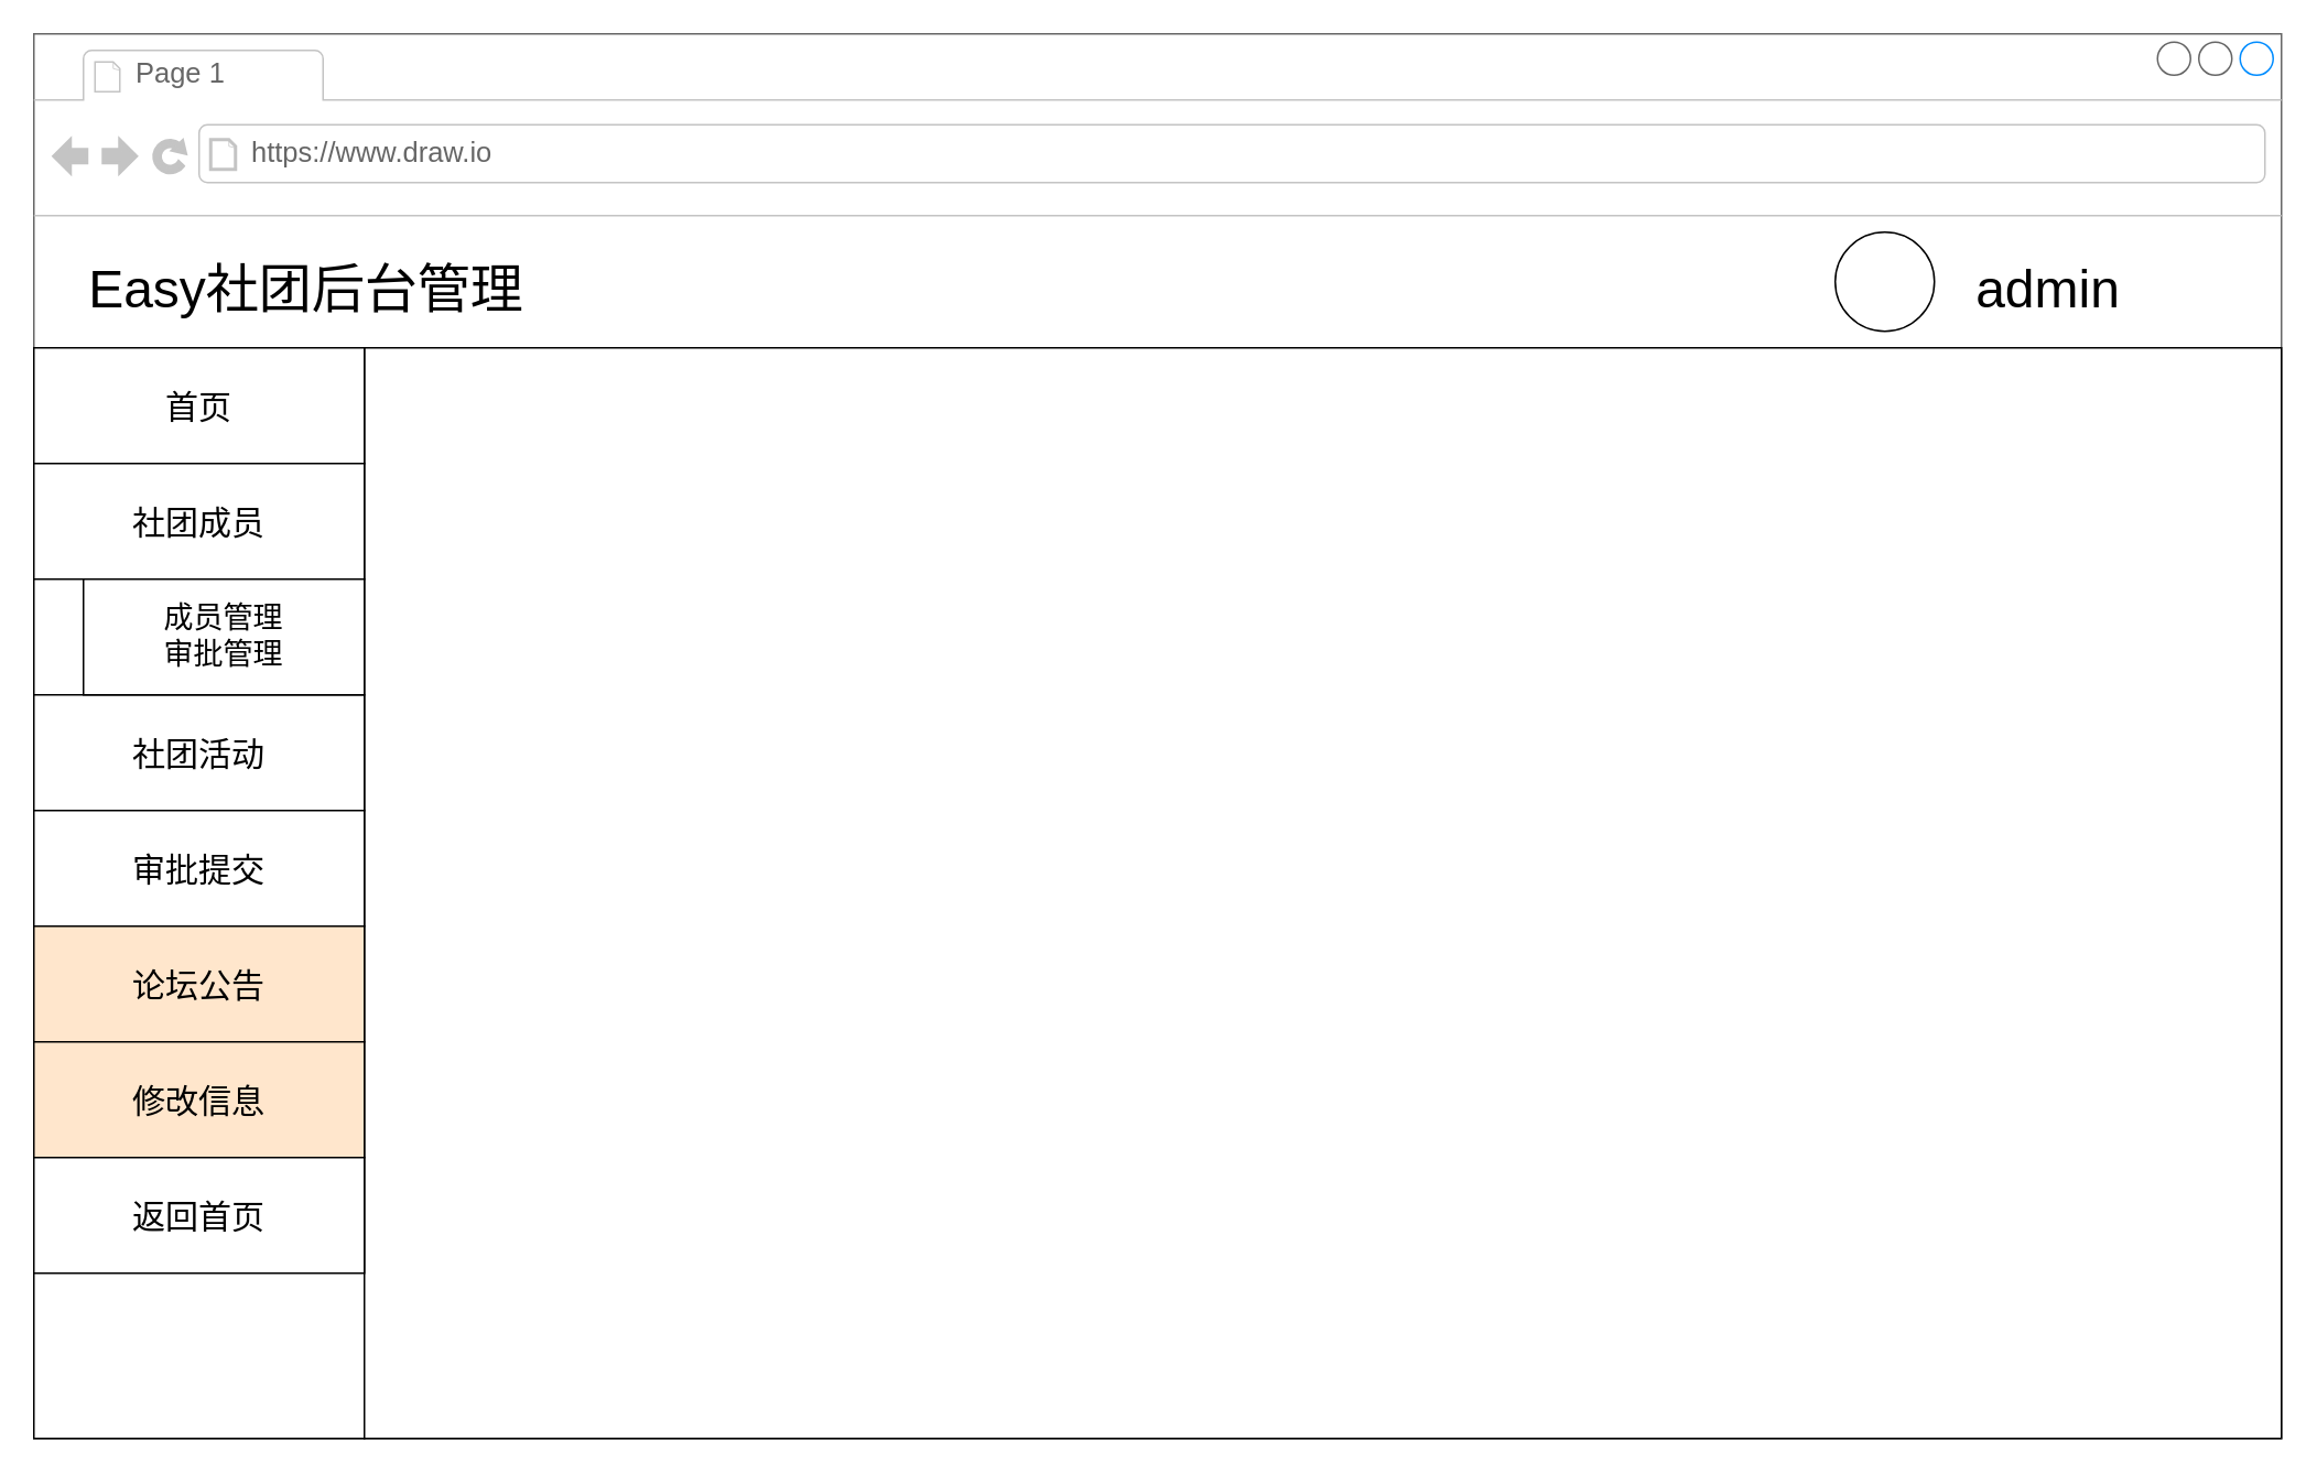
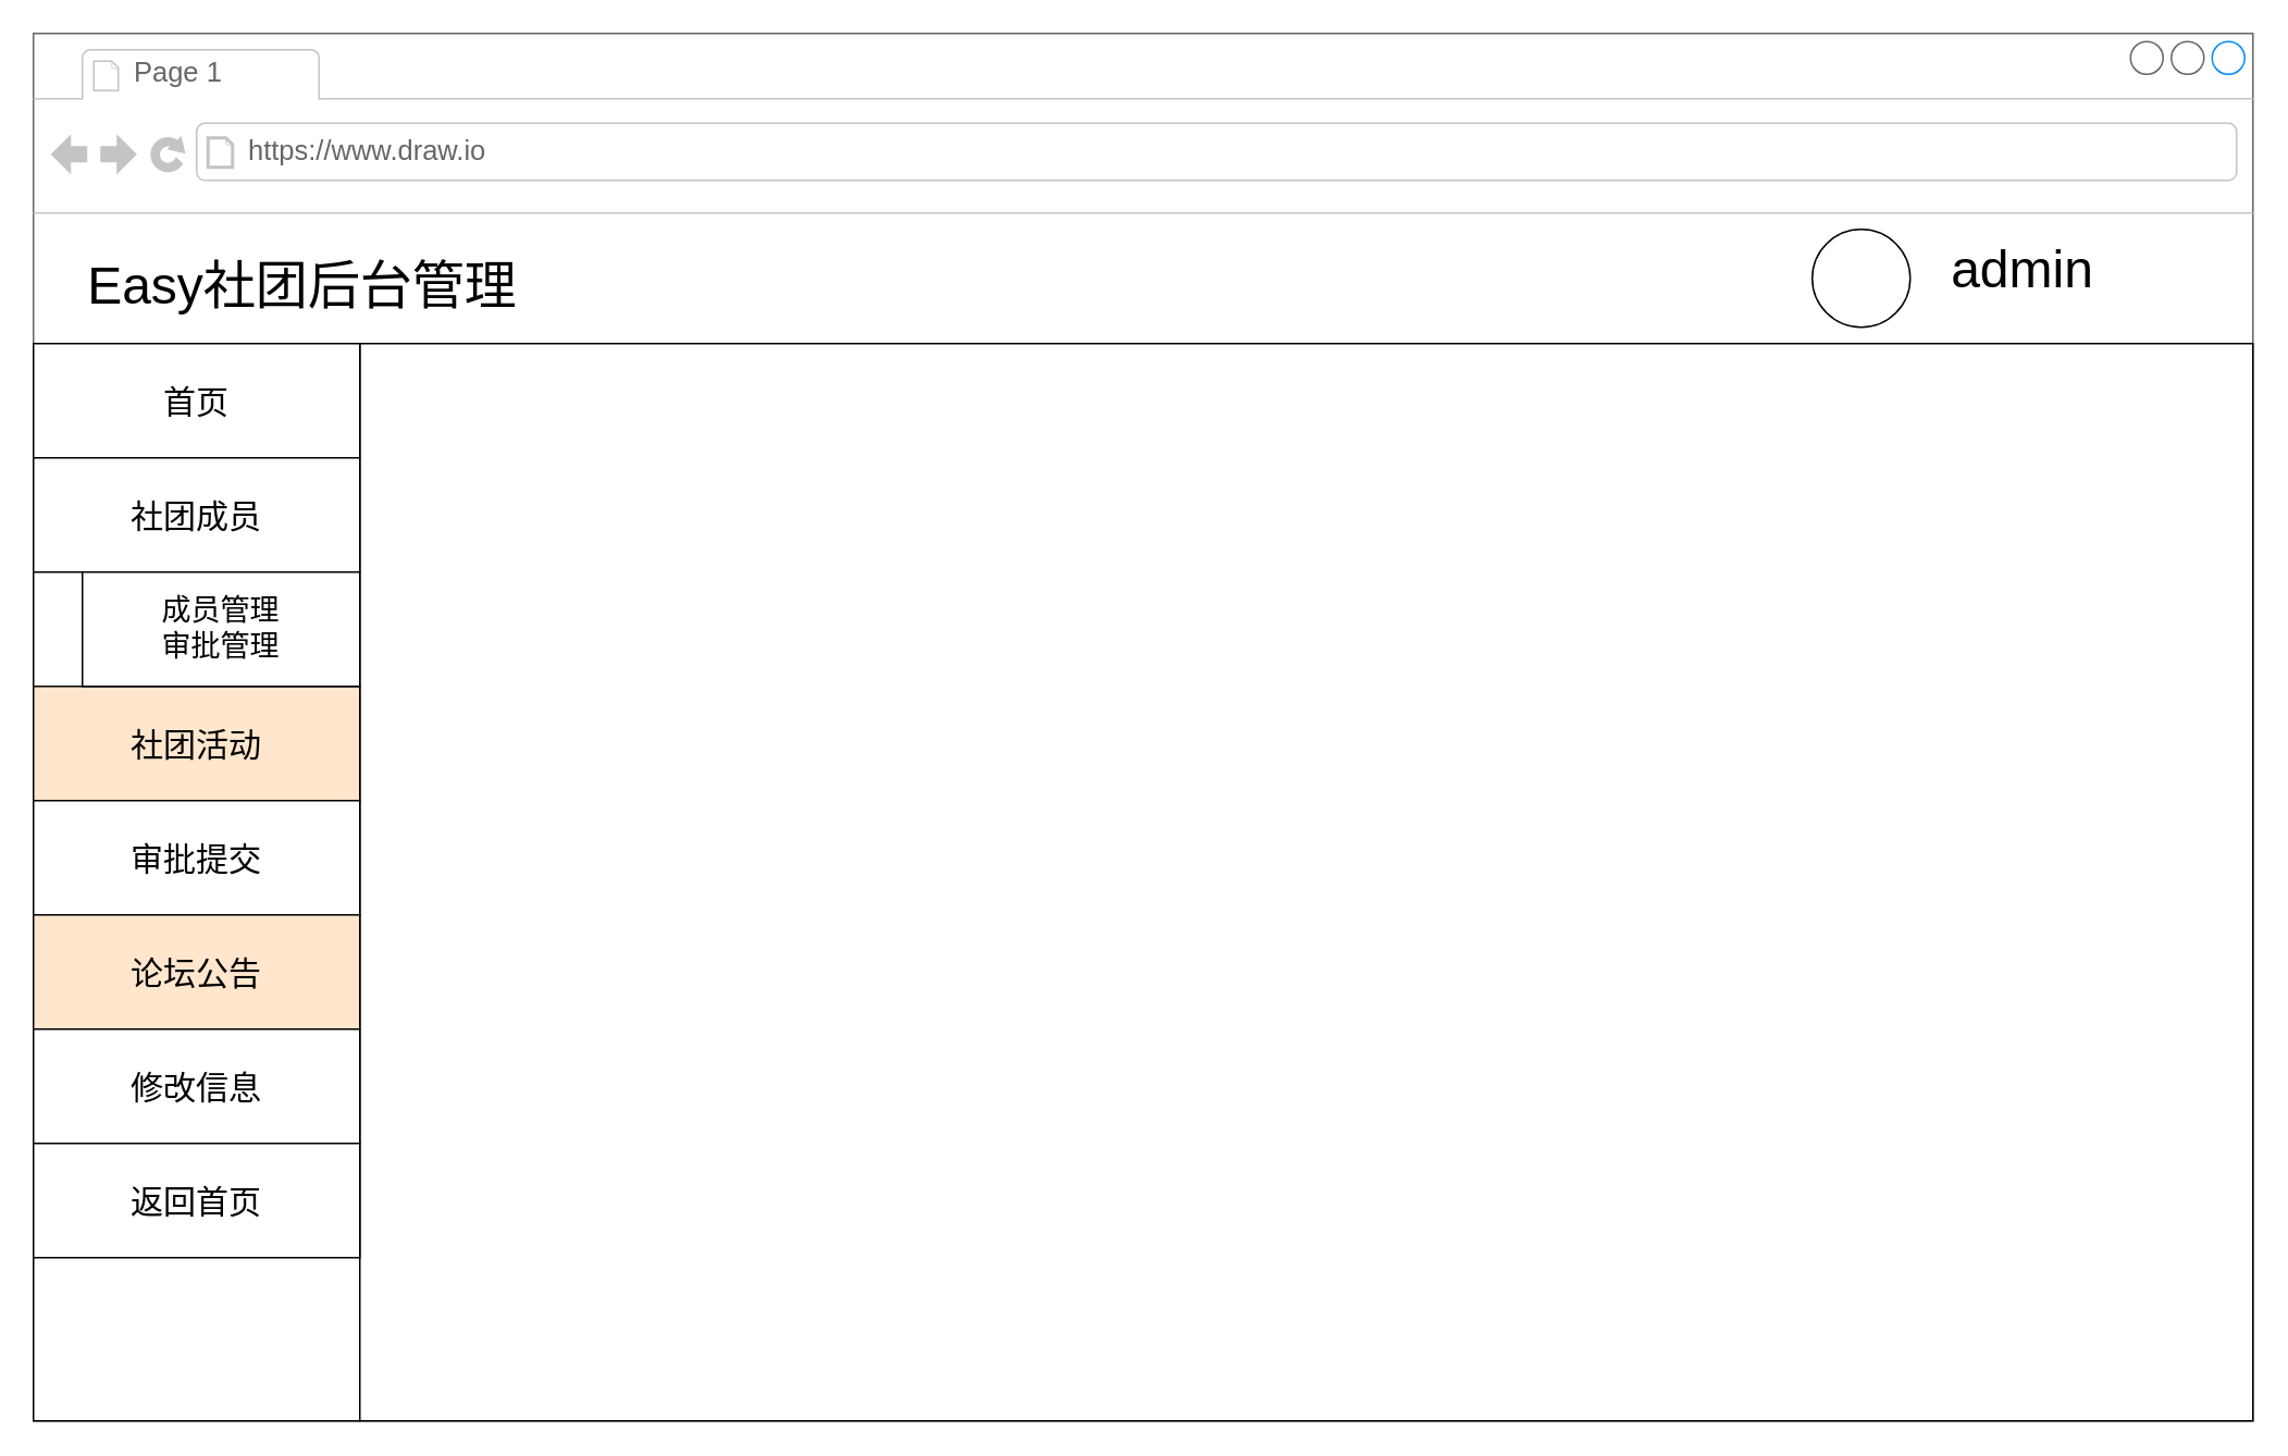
  <mxCell id="0" />
  <mxCell id="1" parent="0" />
  <mxCell id="2" value="" style="strokeWidth=1;shadow=0;dashed=0;align=center;html=1;shape=mxgraph.mockup.containers.browserWindow;rSize=0;strokeColor=#666666;strokeColor2=#008cff;strokeColor3=#c4c4c4;mainText=,;recursiveResize=0;" vertex="1" parent="1"><mxGeometry width="1360" height="850" as="geometry" x="20" y="20" /></mxCell>
  <mxCell id="3" value="Page 1" style="strokeWidth=1;shadow=0;dashed=0;align=center;html=1;shape=mxgraph.mockup.containers.anchor;fontSize=17;fontColor=#666666;align=left;" vertex="1" parent="2"><mxGeometry x="60" y="12" width="110" height="26" as="geometry" /></mxCell>
  <mxCell id="4" value="https://www.draw.io" style="strokeWidth=1;shadow=0;dashed=0;align=center;html=1;shape=mxgraph.mockup.containers.anchor;rSize=0;fontSize=17;fontColor=#666666;align=left;" vertex="1" parent="2"><mxGeometry x="130" y="60" width="250" height="26" as="geometry" /></mxCell>
  <mxCell id="5" value="" style="rounded=0;whiteSpace=wrap;html=1;" vertex="1" parent="2"><mxGeometry y="250" width="200" height="600" as="geometry" /></mxCell>
  <mxCell id="6" value="" style="rounded=0;whiteSpace=wrap;html=1;" vertex="1" parent="2"><mxGeometry x="200" y="190" width="1160" height="660" as="geometry" /></mxCell>
  <mxCell id="7" value="首页" style="rounded=0;whiteSpace=wrap;html=1;fontSize=20;" vertex="1" parent="2"><mxGeometry y="190" width="200" height="70" as="geometry" /></mxCell>
  <mxCell id="8" value="社团成员" style="rounded=0;whiteSpace=wrap;html=1;fontSize=20;" vertex="1" parent="2"><mxGeometry y="260" width="200" height="70" as="geometry" /></mxCell>
- <mxCell id="9" value="社团活动" style="rounded=0;whiteSpace=wrap;html=1;fontSize=20;" vertex="1" parent="2"><mxGeometry y="400" width="200" height="70" as="geometry" /></mxCell>
+ <mxCell id="9" value="社团活动" style="rounded=0;whiteSpace=wrap;html=1;fontSize=20;fillColor=#ffe6cc;" vertex="1" parent="2"><mxGeometry y="400" width="200" height="70" as="geometry" /></mxCell>
  <mxCell id="10" value="审批提交" style="rounded=0;whiteSpace=wrap;html=1;fontSize=20;" vertex="1" parent="2"><mxGeometry y="470" width="200" height="70" as="geometry" /></mxCell>
  <mxCell id="11" value="论坛公告" style="rounded=0;whiteSpace=wrap;html=1;fontSize=20;fillColor=#ffe6cc;" vertex="1" parent="2"><mxGeometry y="540" width="200" height="70" as="geometry" /></mxCell>
- <mxCell id="12" value="修改信息" style="rounded=0;whiteSpace=wrap;html=1;fontSize=20;fillColor=#ffe6cc;" vertex="1" parent="2"><mxGeometry y="610" width="200" height="70" as="geometry" /></mxCell>
+ <mxCell id="12" value="修改信息" style="rounded=0;whiteSpace=wrap;html=1;fontSize=20;" vertex="1" parent="2"><mxGeometry y="610" width="200" height="70" as="geometry" /></mxCell>
  <mxCell id="13" value="返回首页" style="rounded=0;whiteSpace=wrap;html=1;fontSize=20;" vertex="1" parent="2"><mxGeometry y="680" width="200" height="70" as="geometry" /></mxCell>
  <mxCell id="14" value="成员管理&lt;br style=&quot;font-size: 18px;&quot;&gt;审批管理" style="rounded=0;whiteSpace=wrap;html=1;fontSize=18;" vertex="1" parent="2"><mxGeometry x="30" y="330" width="170" height="70" as="geometry" /></mxCell>
  <mxCell id="15" value="Easy社团后台管理" style="text;html=1;strokeColor=none;fillColor=none;align=center;verticalAlign=middle;whiteSpace=wrap;rounded=0;fontSize=32;" vertex="1" parent="2"><mxGeometry y="120" width="330" height="70" as="geometry" /></mxCell>
  <mxCell id="16" value="" style="ellipse;whiteSpace=wrap;html=1;aspect=fixed;fontSize=32;" vertex="1" parent="2"><mxGeometry x="1090" y="120" width="60" height="60" as="geometry" /></mxCell>
- <mxCell id="17" value="admin" style="text;html=1;strokeColor=none;fillColor=none;align=center;verticalAlign=middle;whiteSpace=wrap;rounded=0;fontSize=32;" vertex="1" parent="1"><mxGeometry x="1189" y="160" width="100" height="30" as="geometry" /></mxCell>
+ <mxCell id="17" value="admin" style="text;html=1;strokeColor=none;fillColor=none;align=center;verticalAlign=middle;whiteSpace=wrap;rounded=0;fontSize=32;" vertex="1" parent="1"><mxGeometry x="1189" y="150" width="100" height="30" as="geometry" /></mxCell>
